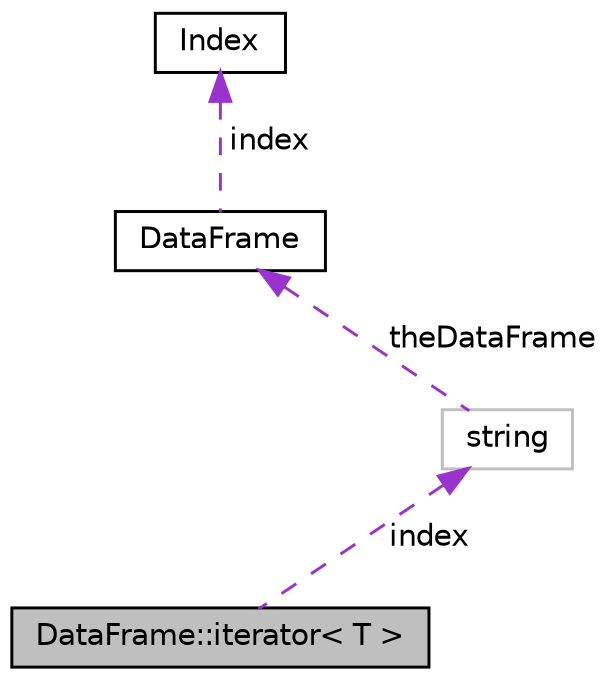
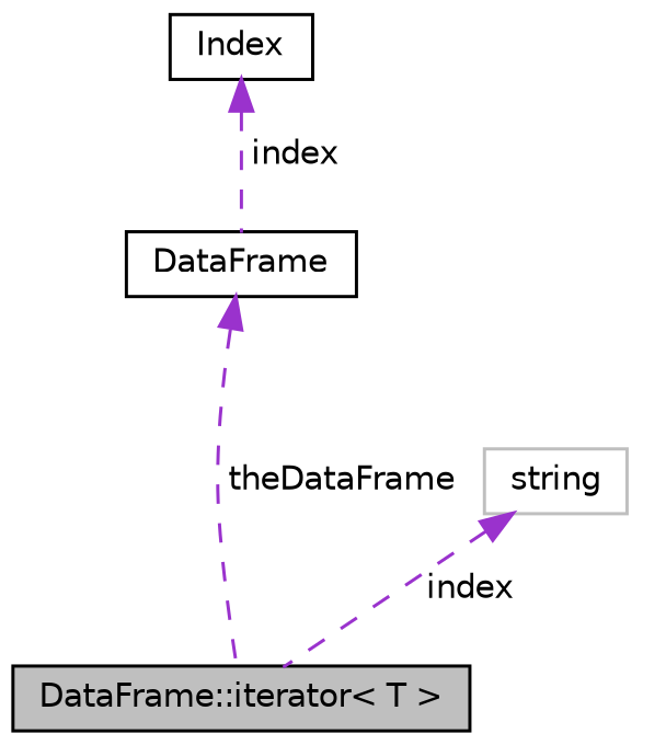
  digraph {
    node [color=black fillcolor=white fontname=Helvetica fontsize=10 shape=record style=filled]
    edge [color=darkorchid3 dir=back fontname=Helvetica fontsize=10 labelfontname=Helvetica labelfontsize=10 style=dashed]
    n1 [fillcolor=grey75 fontcolor=black height=0.2 label="DataFrame::iterator\< T \>" width=0.4]
    n2 [color=grey75 height=0.2 label=string width=0.4]
    n3 [height=0.2 label=DataFrame width=0.4]
    n4 [height=0.2 label=Index width=0.4]
    n2 -> n1 [label=" index"]
-   n3 -> n2 [label=" theDataFrame"]
+   n3 -> n1 [label=" theDataFrame"]
    n4 -> n3 [label=" index"]
  }
